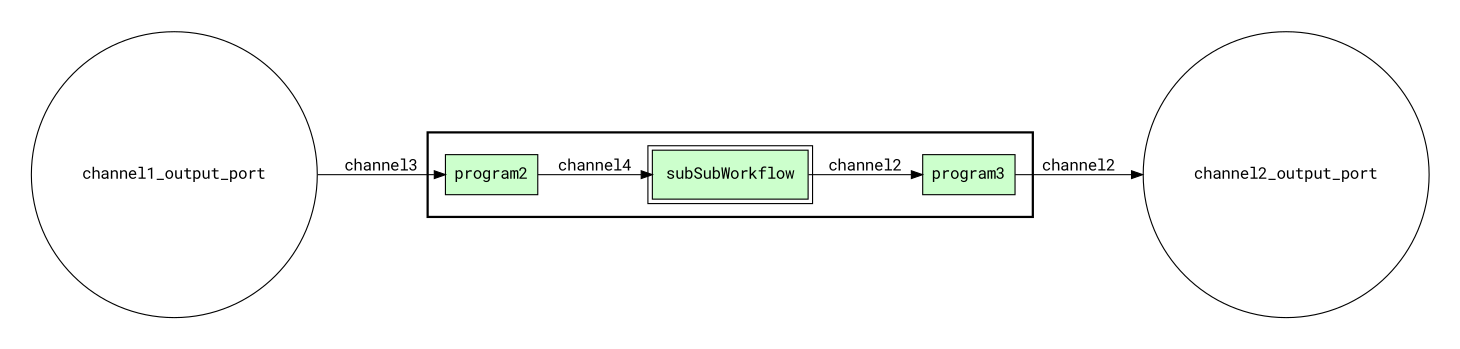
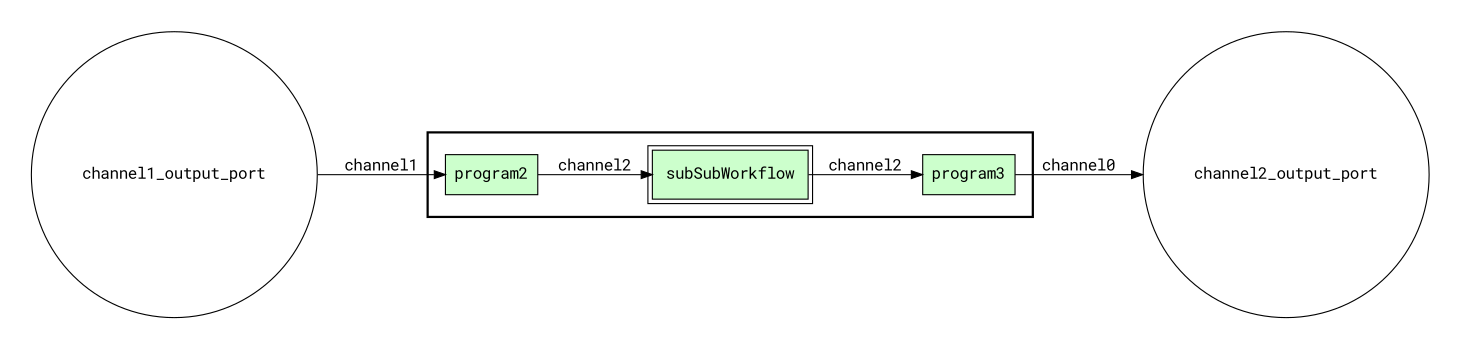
  digraph {
    fontname="Roboto Mono"
    rankdir=LR
    node [fillcolor="#CCFFCC" fontname="Roboto Mono" peripheries=1 shape=box style=filled]
    edge [fontname="Roboto Mono"]
    program2
    subSubWorkflow [peripheries=2]
    program3
    n4 [fillcolor="#FFFFFF" label=channel1_output_port shape=circle width=0.2]
    channel2_output_port [fillcolor="#FFFFFF" shape=circle width=0.2]
    subgraph cluster_1 {
      color=black
      penwidth=2
      subgraph cluster_2 {
        color=black
        penwidth=0
        program2
        subSubWorkflow
        program3
      }
    }
    subgraph cluster_3 {
      penwidth=0
      subgraph cluster_4 {
        penwidth=0
        n4
      }
    }
    subgraph cluster_5 {
      penwidth=0
      subgraph cluster_6 {
        penwidth=0
        channel2_output_port
      }
    }
-   program2 -> subSubWorkflow [label=channel4]
+   program2 -> subSubWorkflow [label=channel2]
    subSubWorkflow -> program3 [label=channel2]
-   program3 -> channel2_output_port [label=channel2]
-   n4 -> program2 [label=channel3]
+   program3 -> channel2_output_port [label=channel0]
+   n4 -> program2 [label=channel1]
  }
